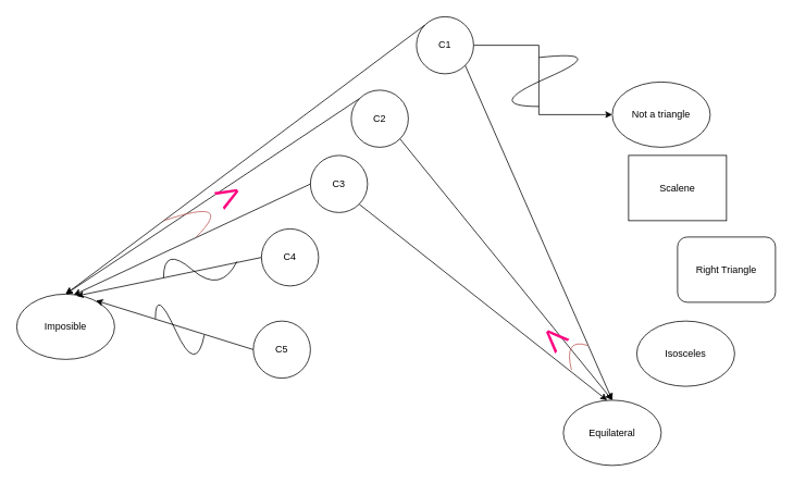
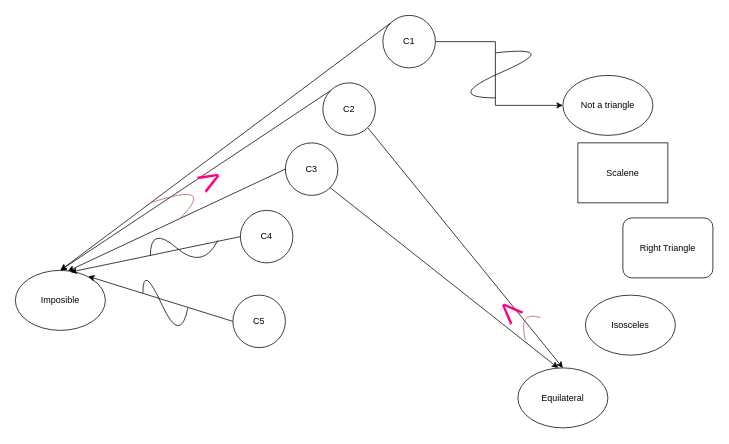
  <mxCell id="0" />
  <mxCell id="1" parent="0" />
  <mxCell id="2" value="Not a triangle" style="ellipse;whiteSpace=wrap;html=1;" vertex="1" parent="1"><mxGeometry x="750" y="100" width="120" height="80" as="geometry" /></mxCell>
  <mxCell id="3" value="Scalene" style="whiteSpace=wrap;html=1;rounded=0;" vertex="1" parent="1"><mxGeometry x="770" y="190" width="120" height="80" as="geometry" /></mxCell>
  <mxCell id="4" value="Isosceles" style="ellipse;whiteSpace=wrap;html=1;" vertex="1" parent="1"><mxGeometry x="780" y="393" width="120" height="80" as="geometry" /></mxCell>
  <mxCell id="5" value="Equilateral" style="ellipse;whiteSpace=wrap;html=1;" vertex="1" parent="1"><mxGeometry x="690" y="490" width="120" height="80" as="geometry" /></mxCell>
  <mxCell id="6" value="Right Triangle" style="whiteSpace=wrap;html=1;rounded=1;" vertex="1" parent="1"><mxGeometry x="830" y="290" width="120" height="80" as="geometry" /></mxCell>
  <mxCell id="7" value="C3" style="ellipse;whiteSpace=wrap;html=1;aspect=fixed;" vertex="1" parent="1"><mxGeometry x="380" y="190" width="70" height="70" as="geometry" /></mxCell>
  <mxCell id="8" value="C4" style="ellipse;whiteSpace=wrap;html=1;aspect=fixed;" vertex="1" parent="1"><mxGeometry x="320" y="280" width="70" height="70" as="geometry" /></mxCell>
  <mxCell id="9" value="C2" style="ellipse;whiteSpace=wrap;html=1;aspect=fixed;" vertex="1" parent="1"><mxGeometry x="430" y="110" width="70" height="70" as="geometry" /></mxCell>
  <mxCell id="10" value="C5" style="ellipse;whiteSpace=wrap;html=1;aspect=fixed;" vertex="1" parent="1"><mxGeometry x="310" y="393" width="70" height="70" as="geometry" /></mxCell>
  <mxCell id="11" style="edgeStyle=orthogonalEdgeStyle;rounded=0;orthogonalLoop=1;jettySize=auto;html=1;exitX=1;exitY=0.5;exitDx=0;exitDy=0;entryX=0;entryY=0.5;entryDx=0;entryDy=0;" edge="1" parent="1" source="12" target="2"><mxGeometry relative="1" as="geometry"><Array as="points"><mxPoint x="660" y="55" /><mxPoint x="660" y="140" /></Array></mxGeometry></mxCell>
  <mxCell id="12" value="C1" style="ellipse;whiteSpace=wrap;html=1;aspect=fixed;" vertex="1" parent="1"><mxGeometry x="510" y="20" width="70" height="70" as="geometry" /></mxCell>
  <mxCell id="13" value="" style="endArrow=none;html=1;curved=1;" edge="1" parent="1"><mxGeometry width="50" height="50" relative="1" as="geometry"><mxPoint x="660" y="70" as="sourcePoint" /><mxPoint x="660" y="130" as="targetPoint" /><Array as="points"><mxPoint x="750" y="60" /><mxPoint x="590" y="130" /></Array></mxGeometry></mxCell>
  <mxCell id="14" value="Imposible" style="ellipse;whiteSpace=wrap;html=1;" vertex="1" parent="1"><mxGeometry x="20" y="360" width="120" height="80" as="geometry" /></mxCell>
- <mxCell id="15" value="" style="endArrow=classic;html=1;exitX=1;exitY=1;exitDx=0;exitDy=0;entryX=0.5;entryY=0;entryDx=0;entryDy=0;" edge="1" parent="1" source="12" target="5"><mxGeometry width="50" height="50" relative="1" as="geometry"><mxPoint x="710" y="490" as="sourcePoint" /><mxPoint x="760" y="440" as="targetPoint" /></mxGeometry></mxCell>
  <mxCell id="16" value="" style="endArrow=classic;html=1;exitX=1;exitY=1;exitDx=0;exitDy=0;" edge="1" parent="1" source="9"><mxGeometry width="50" height="50" relative="1" as="geometry"><mxPoint x="640" y="470" as="sourcePoint" /><mxPoint x="750" y="490" as="targetPoint" /></mxGeometry></mxCell>
  <mxCell id="17" value="" style="endArrow=classic;html=1;exitX=1;exitY=1;exitDx=0;exitDy=0;entryX=0.448;entryY=0.002;entryDx=0;entryDy=0;entryPerimeter=0;" edge="1" parent="1" source="7" target="5"><mxGeometry width="50" height="50" relative="1" as="geometry"><mxPoint x="580" y="560" as="sourcePoint" /><mxPoint x="630" y="510" as="targetPoint" /></mxGeometry></mxCell>
  <mxCell id="18" value="" style="endArrow=none;html=1;curved=1;fillColor=#f8cecc;strokeColor=#b85450;" edge="1" parent="1"><mxGeometry width="50" height="50" relative="1" as="geometry"><mxPoint x="700" y="453" as="sourcePoint" /><mxPoint x="720" y="423" as="targetPoint" /><Array as="points"><mxPoint x="690" y="413" /></Array></mxGeometry></mxCell>
  <mxCell id="19" value="V" style="text;html=1;align=center;verticalAlign=middle;whiteSpace=wrap;rounded=0;rotation=-225;fontSize=38;fontColor=#FF0080;" vertex="1" parent="1"><mxGeometry x="660" y="405" width="40" height="20" as="geometry" /></mxCell>
  <mxCell id="20" value="" style="endArrow=classic;html=1;fontSize=38;fontColor=#FF0080;exitX=0;exitY=0;exitDx=0;exitDy=0;entryX=0.5;entryY=0;entryDx=0;entryDy=0;" edge="1" parent="1" source="12" target="14"><mxGeometry width="50" height="50" relative="1" as="geometry"><mxPoint x="360" y="410" as="sourcePoint" /><mxPoint x="410" y="360" as="targetPoint" /></mxGeometry></mxCell>
  <mxCell id="21" value="" style="endArrow=classic;html=1;fontSize=38;fontColor=#FF0080;exitX=0;exitY=0;exitDx=0;exitDy=0;entryX=0.5;entryY=0;entryDx=0;entryDy=0;" edge="1" parent="1" source="9" target="14"><mxGeometry width="50" height="50" relative="1" as="geometry"><mxPoint x="360" y="410" as="sourcePoint" /><mxPoint x="410" y="360" as="targetPoint" /></mxGeometry></mxCell>
  <mxCell id="22" value="" style="endArrow=classic;html=1;fontSize=38;fontColor=#FF0080;exitX=0;exitY=0.5;exitDx=0;exitDy=0;entryX=0.583;entryY=0.012;entryDx=0;entryDy=0;entryPerimeter=0;" edge="1" parent="1" source="7" target="14"><mxGeometry width="50" height="50" relative="1" as="geometry"><mxPoint x="330" y="470" as="sourcePoint" /><mxPoint x="380" y="420" as="targetPoint" /></mxGeometry></mxCell>
  <mxCell id="23" value="" style="endArrow=classic;html=1;fontSize=38;fontColor=#FF0080;exitX=0;exitY=0.5;exitDx=0;exitDy=0;entryX=0.612;entryY=0.028;entryDx=0;entryDy=0;entryPerimeter=0;" edge="1" parent="1" source="8" target="14"><mxGeometry width="50" height="50" relative="1" as="geometry"><mxPoint x="320" y="470" as="sourcePoint" /><mxPoint x="370" y="420" as="targetPoint" /></mxGeometry></mxCell>
  <mxCell id="24" value="" style="endArrow=classic;html=1;fontSize=38;fontColor=#FF0080;exitX=0;exitY=0.5;exitDx=0;exitDy=0;entryX=0.809;entryY=0.099;entryDx=0;entryDy=0;entryPerimeter=0;" edge="1" parent="1" source="10" target="14"><mxGeometry width="50" height="50" relative="1" as="geometry"><mxPoint x="320" y="470" as="sourcePoint" /><mxPoint x="370" y="420" as="targetPoint" /></mxGeometry></mxCell>
  <mxCell id="25" value="" style="endArrow=none;html=1;fontSize=38;fontColor=#FF0080;curved=1;fillColor=#f8cecc;strokeColor=#b85450;" edge="1" parent="1"><mxGeometry width="50" height="50" relative="1" as="geometry"><mxPoint x="240" y="290" as="sourcePoint" /><mxPoint x="200" y="270" as="targetPoint" /><Array as="points"><mxPoint x="290" y="240" /></Array></mxGeometry></mxCell>
  <mxCell id="26" value="V" style="text;html=1;align=center;verticalAlign=middle;whiteSpace=wrap;rounded=0;rotation=-120;fontSize=38;fontColor=#FF0080;" vertex="1" parent="1"><mxGeometry x="260" y="230" width="40" height="20" as="geometry" /></mxCell>
  <mxCell id="27" value="" style="endArrow=none;html=1;fontSize=38;fontColor=#FF0080;strokeColor=none;" edge="1" parent="1"><mxGeometry width="50" height="50" relative="1" as="geometry"><mxPoint x="190" y="340" as="sourcePoint" /><mxPoint x="280" y="330" as="targetPoint" /></mxGeometry></mxCell>
  <mxCell id="28" value="" style="endArrow=none;html=1;fontSize=38;fontColor=#FF0080;curved=1;" edge="1" parent="1"><mxGeometry width="50" height="50" relative="1" as="geometry"><mxPoint x="200" y="340" as="sourcePoint" /><mxPoint x="290" y="320" as="targetPoint" /><Array as="points"><mxPoint x="200" y="300" /><mxPoint x="270" y="360" /></Array></mxGeometry></mxCell>
  <mxCell id="29" value="" style="endArrow=none;html=1;fontSize=38;fontColor=#FF0080;curved=1;" edge="1" parent="1"><mxGeometry width="50" height="50" relative="1" as="geometry"><mxPoint x="190" y="390" as="sourcePoint" /><mxPoint x="250" y="410" as="targetPoint" /><Array as="points"><mxPoint x="190" y="350" /><mxPoint x="240" y="460" /></Array></mxGeometry></mxCell>
